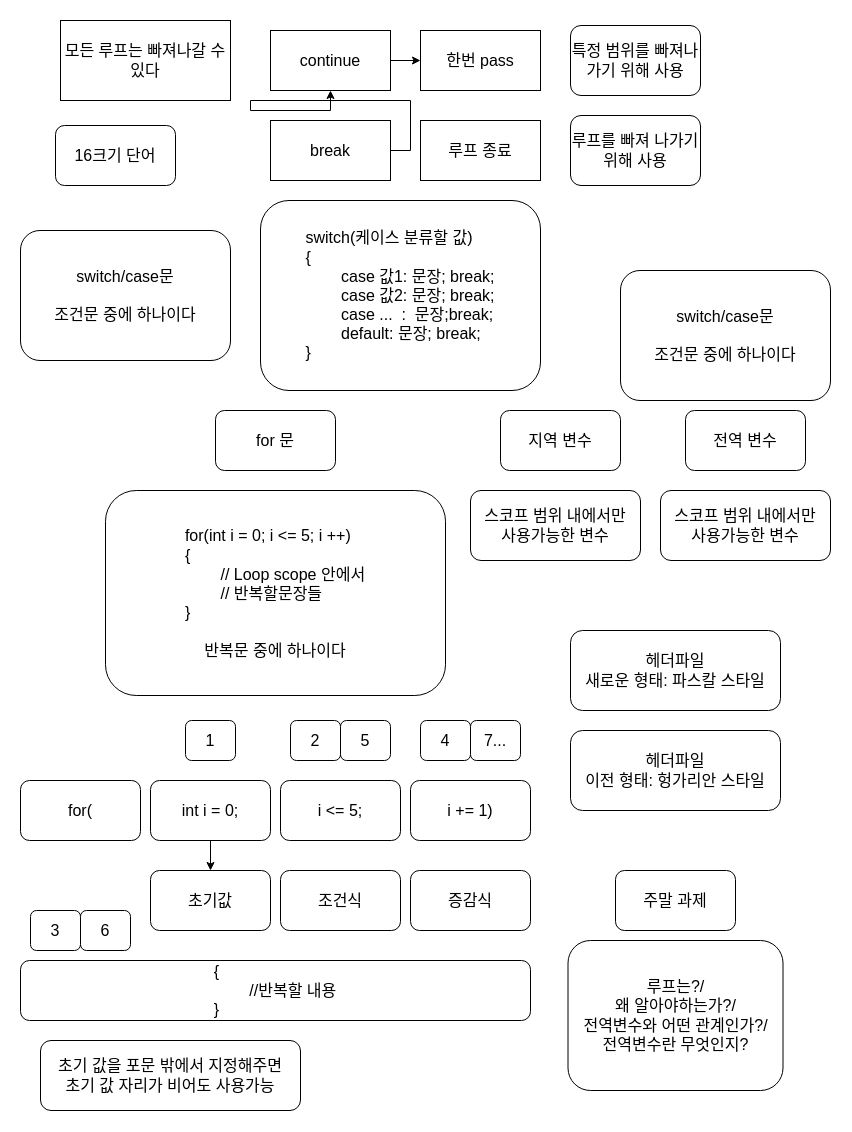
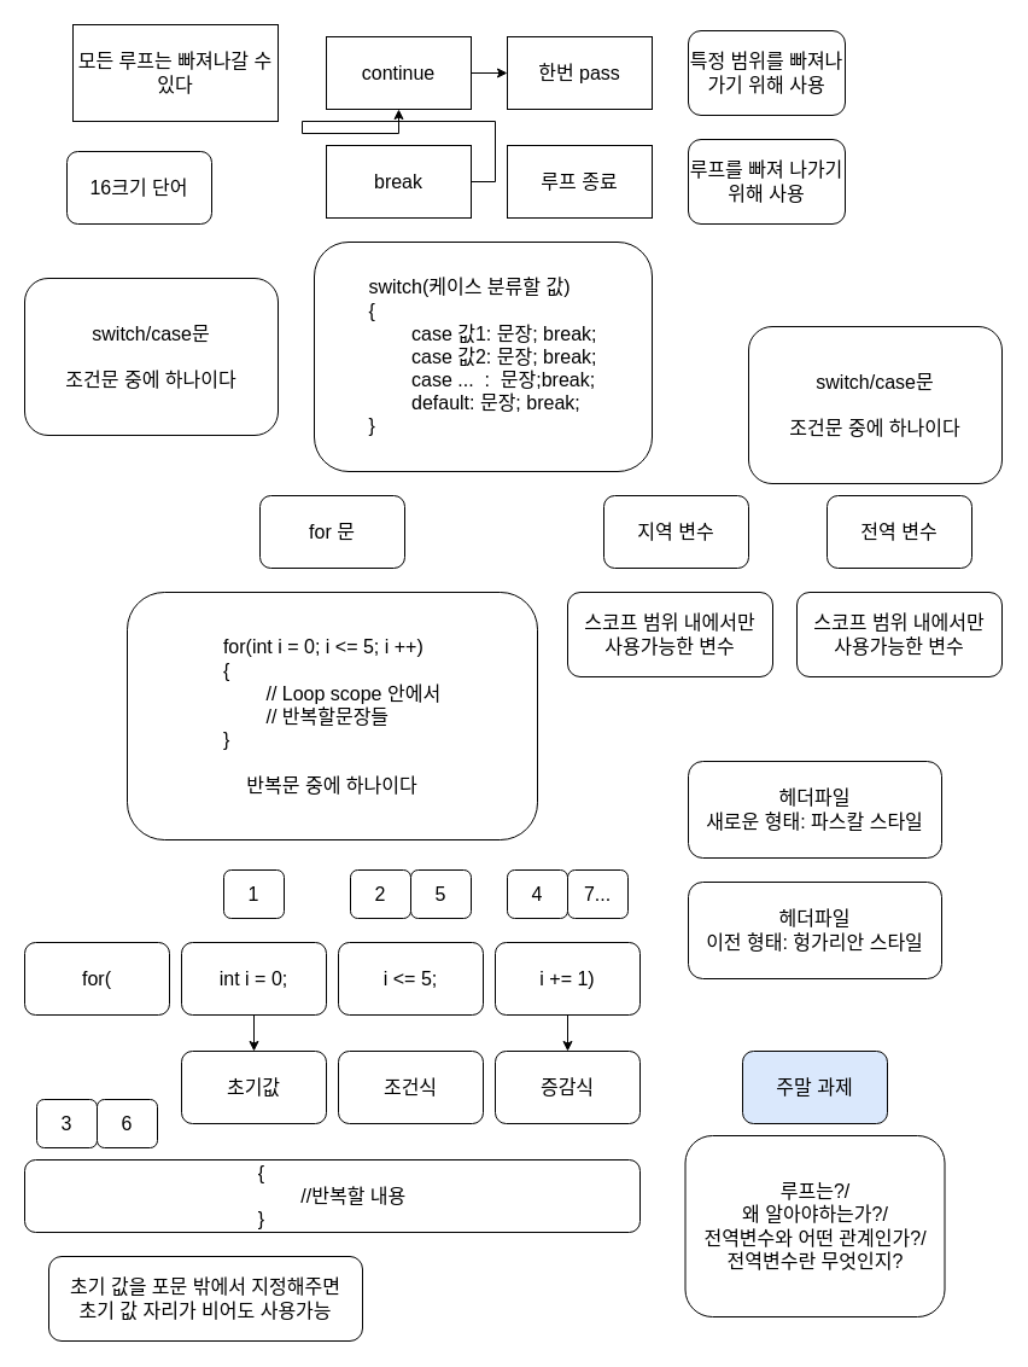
  <mxCell id="0" />
  <mxCell id="1" parent="0" />
  <mxCell id="2" value="&lt;font size=&quot;3&quot;&gt;모든 루프는 빠져나갈 수 있다&lt;/font&gt;" style="whiteSpace=wrap;html=1;" vertex="1" parent="1"><mxGeometry x="60" y="20" width="170" height="80" as="geometry" /></mxCell>
  <mxCell id="3" style="edgeStyle=orthogonalEdgeStyle;rounded=0;orthogonalLoop=1;jettySize=auto;html=1;exitX=1;exitY=0.5;exitDx=0;exitDy=0;entryX=0;entryY=0.5;entryDx=0;entryDy=0;" edge="1" parent="1" source="4" target="8"><mxGeometry relative="1" as="geometry" /></mxCell>
  <mxCell id="4" value="&lt;font size=&quot;3&quot;&gt;continue&lt;/font&gt;" style="whiteSpace=wrap;html=1;" vertex="1" parent="1"><mxGeometry x="270" y="30" width="120" height="60" as="geometry" /></mxCell>
  <mxCell id="5" style="edgeStyle=orthogonalEdgeStyle;rounded=0;orthogonalLoop=1;jettySize=auto;html=1;exitX=1;exitY=0.5;exitDx=0;exitDy=0;" edge="1" parent="1" source="6" target="4"><mxGeometry relative="1" as="geometry"><mxPoint x="410" y="150" as="targetPoint" /></mxGeometry></mxCell>
  <mxCell id="6" value="&lt;font size=&quot;3&quot;&gt;break&lt;/font&gt;" style="whiteSpace=wrap;html=1;" vertex="1" parent="1"><mxGeometry x="270" y="120" width="120" height="60" as="geometry" /></mxCell>
  <mxCell id="7" value="&lt;font size=&quot;3&quot;&gt;루프 종료&lt;/font&gt;" style="whiteSpace=wrap;html=1;" vertex="1" parent="1"><mxGeometry x="420" y="120" width="120" height="60" as="geometry" /></mxCell>
  <mxCell id="8" value="&lt;font size=&quot;3&quot;&gt;한번 pass&lt;/font&gt;" style="whiteSpace=wrap;html=1;" vertex="1" parent="1"><mxGeometry x="420" y="30" width="120" height="60" as="geometry" /></mxCell>
  <mxCell id="9" value="&lt;font size=&quot;3&quot;&gt;16크기 단어&lt;/font&gt;" style="rounded=1;whiteSpace=wrap;html=1;" vertex="1" parent="1"><mxGeometry x="55" y="125" width="120" height="60" as="geometry" /></mxCell>
  <mxCell id="10" value="&lt;font size=&quot;3&quot;&gt;특정 범위를 빠져나가기 위해 사용&lt;/font&gt;" style="rounded=1;whiteSpace=wrap;html=1;" vertex="1" parent="1"><mxGeometry x="570" y="25" width="130" height="70" as="geometry" /></mxCell>
  <mxCell id="11" value="&lt;font size=&quot;3&quot;&gt;루프를 빠져 나가기 위해 사용&lt;/font&gt;" style="rounded=1;whiteSpace=wrap;html=1;" vertex="1" parent="1"><mxGeometry x="570" y="115" width="130" height="70" as="geometry" /></mxCell>
  <mxCell id="12" value="&lt;div style=&quot;text-align: left;&quot;&gt;&lt;span style=&quot;font-size: medium; background-color: initial;&quot;&gt;switch(케이스 분류할 값)&lt;/span&gt;&lt;/div&gt;&lt;font size=&quot;3&quot;&gt;&lt;div style=&quot;text-align: left;&quot;&gt;&lt;span style=&quot;background-color: initial;&quot;&gt;{&lt;/span&gt;&lt;/div&gt;&lt;div style=&quot;text-align: left;&quot;&gt;&lt;span style=&quot;white-space: pre;&quot;&gt;&#09;&lt;/span&gt;case 값1: 문장; break;&lt;/div&gt;&lt;div style=&quot;text-align: left;&quot;&gt;&lt;span style=&quot;white-space: pre;&quot;&gt;&#09;&lt;/span&gt;case 값2: 문장; break;&lt;br&gt;&lt;/div&gt;&lt;div style=&quot;text-align: left;&quot;&gt;&lt;span style=&quot;white-space: pre;&quot;&gt;&#09;&lt;/span&gt;case ...&amp;nbsp; :&amp;nbsp; 문장;break;&lt;br&gt;&lt;/div&gt;&lt;div style=&quot;text-align: left;&quot;&gt;&lt;span style=&quot;white-space: pre;&quot;&gt;&#09;&lt;/span&gt;default: 문장; break;&lt;br&gt;&lt;/div&gt;&lt;div style=&quot;text-align: left;&quot;&gt;&lt;span style=&quot;background-color: initial;&quot;&gt;}&lt;/span&gt;&lt;/div&gt;&lt;/font&gt;" style="rounded=1;whiteSpace=wrap;html=1;" vertex="1" parent="1"><mxGeometry x="260" y="200" width="280" height="190" as="geometry" /></mxCell>
  <mxCell id="13" value="&lt;font size=&quot;3&quot;&gt;switch/case문&lt;br&gt;&lt;br&gt;조건문 중에 하나이다&lt;br&gt;&lt;/font&gt;" style="rounded=1;whiteSpace=wrap;html=1;" vertex="1" parent="1"><mxGeometry y="230" width="210" height="130" as="geometry" x="20" /></mxCell>
  <mxCell id="14" value="&lt;div style=&quot;text-align: left;&quot;&gt;&lt;span style=&quot;font-size: medium; background-color: initial;&quot;&gt;for(int i = 0; i &amp;lt;= 5; i ++)&lt;/span&gt;&lt;/div&gt;&lt;font size=&quot;3&quot;&gt;&lt;div style=&quot;text-align: left;&quot;&gt;&lt;span style=&quot;background-color: initial;&quot;&gt;{&lt;/span&gt;&lt;/div&gt;&lt;div style=&quot;text-align: left;&quot;&gt;&lt;span style=&quot;background-color: initial;&quot;&gt;&lt;span style=&quot;white-space: pre;&quot;&gt;&#09;&lt;/span&gt;// Loop scope 안에서&lt;/span&gt;&lt;/div&gt;&lt;div style=&quot;text-align: left;&quot;&gt;&lt;span style=&quot;background-color: initial;&quot;&gt;&lt;span style=&quot;white-space: pre;&quot;&gt;&#09;&lt;/span&gt;// 반복할문장들&lt;/span&gt;&lt;/div&gt;&lt;div style=&quot;text-align: left;&quot;&gt;&lt;span style=&quot;background-color: initial;&quot;&gt;}&amp;nbsp;&lt;/span&gt;&lt;/div&gt;&lt;br&gt;반복문 중에 하나이다&lt;br&gt;&lt;/font&gt;" style="rounded=1;whiteSpace=wrap;html=1;" vertex="1" parent="1"><mxGeometry x="105" y="490" width="340" height="205" as="geometry" /></mxCell>
  <mxCell id="15" value="&lt;font size=&quot;3&quot;&gt;switch/case문&lt;br&gt;&lt;br&gt;조건문 중에 하나이다&lt;br&gt;&lt;/font&gt;" style="rounded=1;whiteSpace=wrap;html=1;" vertex="1" parent="1"><mxGeometry x="620" y="270" width="210" height="130" as="geometry" /></mxCell>
  <mxCell id="16" value="&lt;font size=&quot;3&quot;&gt;for 문&lt;/font&gt;" style="rounded=1;whiteSpace=wrap;html=1;" vertex="1" parent="1"><mxGeometry x="215" y="410" width="120" height="60" as="geometry" /></mxCell>
  <mxCell id="17" style="edgeStyle=orthogonalEdgeStyle;rounded=0;orthogonalLoop=1;jettySize=auto;html=1;exitX=0.5;exitY=1;exitDx=0;exitDy=0;entryX=0.5;entryY=0;entryDx=0;entryDy=0;" edge="1" parent="1" source="18" target="24"><mxGeometry relative="1" as="geometry" /></mxCell>
  <mxCell id="18" value="&lt;font size=&quot;3&quot;&gt;int i = 0;&lt;/font&gt;" style="rounded=1;whiteSpace=wrap;html=1;" vertex="1" parent="1"><mxGeometry x="150" y="780" width="120" height="60" as="geometry" /></mxCell>
  <mxCell id="19" value="&lt;font size=&quot;3&quot;&gt;for(&lt;/font&gt;" style="rounded=1;whiteSpace=wrap;html=1;" vertex="1" parent="1"><mxGeometry y="780" width="120" height="60" as="geometry" x="20" /></mxCell>
  <mxCell id="20" value="&lt;font size=&quot;3&quot;&gt;i &amp;lt;= 5;&lt;/font&gt;" style="rounded=1;whiteSpace=wrap;html=1;" vertex="1" parent="1"><mxGeometry x="280" y="780" width="120" height="60" as="geometry" /></mxCell>
+ <mxCell id="21" style="edgeStyle=orthogonalEdgeStyle;rounded=0;orthogonalLoop=1;jettySize=auto;html=1;exitX=0.5;exitY=1;exitDx=0;exitDy=0;" edge="1" parent="1" source="22" target="26"><mxGeometry relative="1" as="geometry" /></mxCell>
  <mxCell id="22" value="&lt;font size=&quot;3&quot;&gt;i += 1)&lt;/font&gt;" style="rounded=1;whiteSpace=wrap;html=1;" vertex="1" parent="1"><mxGeometry x="410" y="780" width="120" height="60" as="geometry" /></mxCell>
  <mxCell id="23" value="&lt;div style=&quot;text-align: left;&quot;&gt;&lt;span style=&quot;font-size: medium; background-color: initial;&quot;&gt;{&lt;/span&gt;&lt;/div&gt;&lt;font size=&quot;3&quot;&gt;&lt;div style=&quot;text-align: left;&quot;&gt;&lt;span style=&quot;background-color: initial; white-space: pre;&quot;&gt;&#09;&lt;/span&gt;&lt;span style=&quot;background-color: initial;&quot;&gt;//반복할 내용&lt;/span&gt;&lt;/div&gt;&lt;div style=&quot;text-align: left;&quot;&gt;&lt;span style=&quot;background-color: initial;&quot;&gt;}&lt;/span&gt;&lt;/div&gt;&lt;/font&gt;" style="rounded=1;whiteSpace=wrap;html=1;" vertex="1" parent="1"><mxGeometry y="960" width="510" height="60" as="geometry" x="20" /></mxCell>
  <mxCell id="24" value="&lt;font size=&quot;3&quot;&gt;초기값&lt;/font&gt;" style="rounded=1;whiteSpace=wrap;html=1;" vertex="1" parent="1"><mxGeometry x="150" y="870" width="120" height="60" as="geometry" /></mxCell>
  <mxCell id="25" value="&lt;font size=&quot;3&quot;&gt;조건식&lt;/font&gt;" style="rounded=1;whiteSpace=wrap;html=1;" vertex="1" parent="1"><mxGeometry x="280" y="870" width="120" height="60" as="geometry" /></mxCell>
  <mxCell id="26" value="&lt;font size=&quot;3&quot;&gt;증감식&lt;/font&gt;" style="rounded=1;whiteSpace=wrap;html=1;" vertex="1" parent="1"><mxGeometry x="410" y="870" width="120" height="60" as="geometry" /></mxCell>
  <mxCell id="27" value="&lt;font size=&quot;3&quot;&gt;1&lt;/font&gt;" style="rounded=1;whiteSpace=wrap;html=1;" vertex="1" parent="1"><mxGeometry x="185" y="720" width="50" height="40" as="geometry" /></mxCell>
  <mxCell id="28" value="&lt;font size=&quot;3&quot;&gt;4&lt;/font&gt;" style="rounded=1;whiteSpace=wrap;html=1;" vertex="1" parent="1"><mxGeometry x="420" y="720" width="50" height="40" as="geometry" /></mxCell>
  <mxCell id="29" value="&lt;font size=&quot;3&quot;&gt;3&lt;/font&gt;" style="rounded=1;whiteSpace=wrap;html=1;" vertex="1" parent="1"><mxGeometry x="30" y="910" width="50" height="40" as="geometry" /></mxCell>
  <mxCell id="30" value="&lt;font size=&quot;3&quot;&gt;2&lt;/font&gt;" style="rounded=1;whiteSpace=wrap;html=1;" vertex="1" parent="1"><mxGeometry x="290" y="720" width="50" height="40" as="geometry" /></mxCell>
  <mxCell id="31" value="&lt;font size=&quot;3&quot;&gt;5&lt;/font&gt;" style="rounded=1;whiteSpace=wrap;html=1;" vertex="1" parent="1"><mxGeometry x="340" y="720" width="50" height="40" as="geometry" /></mxCell>
  <mxCell id="32" value="&lt;font size=&quot;3&quot;&gt;6&lt;/font&gt;" style="rounded=1;whiteSpace=wrap;html=1;" vertex="1" parent="1"><mxGeometry x="80" y="910" width="50" height="40" as="geometry" /></mxCell>
  <mxCell id="33" value="&lt;font size=&quot;3&quot;&gt;7...&lt;/font&gt;" style="rounded=1;whiteSpace=wrap;html=1;" vertex="1" parent="1"><mxGeometry x="470" y="720" width="50" height="40" as="geometry" /></mxCell>
  <mxCell id="34" value="&lt;font size=&quot;3&quot;&gt;초기 값을 포문 밖에서 지정해주면&lt;br&gt;초기 값 자리가 비어도 사용가능&lt;/font&gt;" style="rounded=1;whiteSpace=wrap;html=1;" vertex="1" parent="1"><mxGeometry x="40" y="1040" width="260" height="70" as="geometry" /></mxCell>
  <mxCell id="35" value="&lt;font size=&quot;3&quot;&gt;지역 변수&lt;/font&gt;" style="rounded=1;whiteSpace=wrap;html=1;" vertex="1" parent="1"><mxGeometry x="500" y="410" width="120" height="60" as="geometry" /></mxCell>
  <mxCell id="36" value="&lt;font size=&quot;3&quot;&gt;스코프 범위 내에서만&lt;br&gt;사용가능한 변수&lt;br&gt;&lt;/font&gt;" style="rounded=1;whiteSpace=wrap;html=1;" vertex="1" parent="1"><mxGeometry x="470" y="490" width="170" height="70" as="geometry" /></mxCell>
  <mxCell id="37" value="&lt;font size=&quot;3&quot;&gt;전역 변수&lt;/font&gt;" style="rounded=1;whiteSpace=wrap;html=1;" vertex="1" parent="1"><mxGeometry x="685" y="410" width="120" height="60" as="geometry" /></mxCell>
  <mxCell id="38" value="&lt;font size=&quot;3&quot;&gt;스코프 범위 내에서만&lt;br&gt;사용가능한 변수&lt;br&gt;&lt;/font&gt;" style="rounded=1;whiteSpace=wrap;html=1;" vertex="1" parent="1"><mxGeometry x="660" y="490" width="170" height="70" as="geometry" /></mxCell>
  <mxCell id="39" value="&lt;font size=&quot;3&quot;&gt;헤더파일&lt;br&gt;새로운 형태: 파스칼 스타일&lt;/font&gt;" style="rounded=1;whiteSpace=wrap;html=1;" vertex="1" parent="1"><mxGeometry x="570" y="630" width="210" height="80" as="geometry" /></mxCell>
  <mxCell id="40" value="&lt;font size=&quot;3&quot;&gt;헤더파일&lt;br&gt;이전 형태: 헝가리안 스타일&lt;/font&gt;" style="rounded=1;whiteSpace=wrap;html=1;" vertex="1" parent="1"><mxGeometry x="570" y="730" width="210" height="80" as="geometry" /></mxCell>
- <mxCell id="41" value="&lt;font size=&quot;3&quot;&gt;주말 과제&lt;/font&gt;" style="rounded=1;whiteSpace=wrap;html=1;" vertex="1" parent="1"><mxGeometry x="615" y="870" width="120" height="60" as="geometry" /></mxCell>
+ <mxCell id="41" value="&lt;font size=&quot;3&quot;&gt;주말 과제&lt;/font&gt;" style="rounded=1;whiteSpace=wrap;html=1;fillColor=#dae8fc;" vertex="1" parent="1"><mxGeometry x="615" y="870" width="120" height="60" as="geometry" /></mxCell>
  <mxCell id="42" value="&lt;font size=&quot;3&quot;&gt;루프는?/&lt;br&gt;왜 알아야하는가?/&lt;br&gt;전역변수와 어떤 관계인가?/&lt;br&gt;전역변수란 무엇인지?&lt;br&gt;&lt;/font&gt;" style="rounded=1;whiteSpace=wrap;html=1;" vertex="1" parent="1"><mxGeometry x="567.5" y="940" width="215" height="150" as="geometry" /></mxCell>
